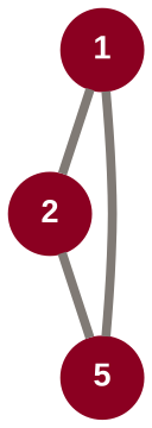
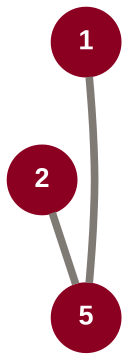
  graph {
    forcelabels=true
    node [color="#8B0021" fontcolor=white fontname="arial bold" labelfontsize=12 margin=0 shape=circle style=filled]
    edge [color="#807A75" penwidth=4]
    n1 [label=1 width=0.5]
    n2 [label=2 width=0.5]
    n3 [label=5 width=0.5]
-   n1 -- n2
    n2 -- n3
    n3 -- n1
  }
